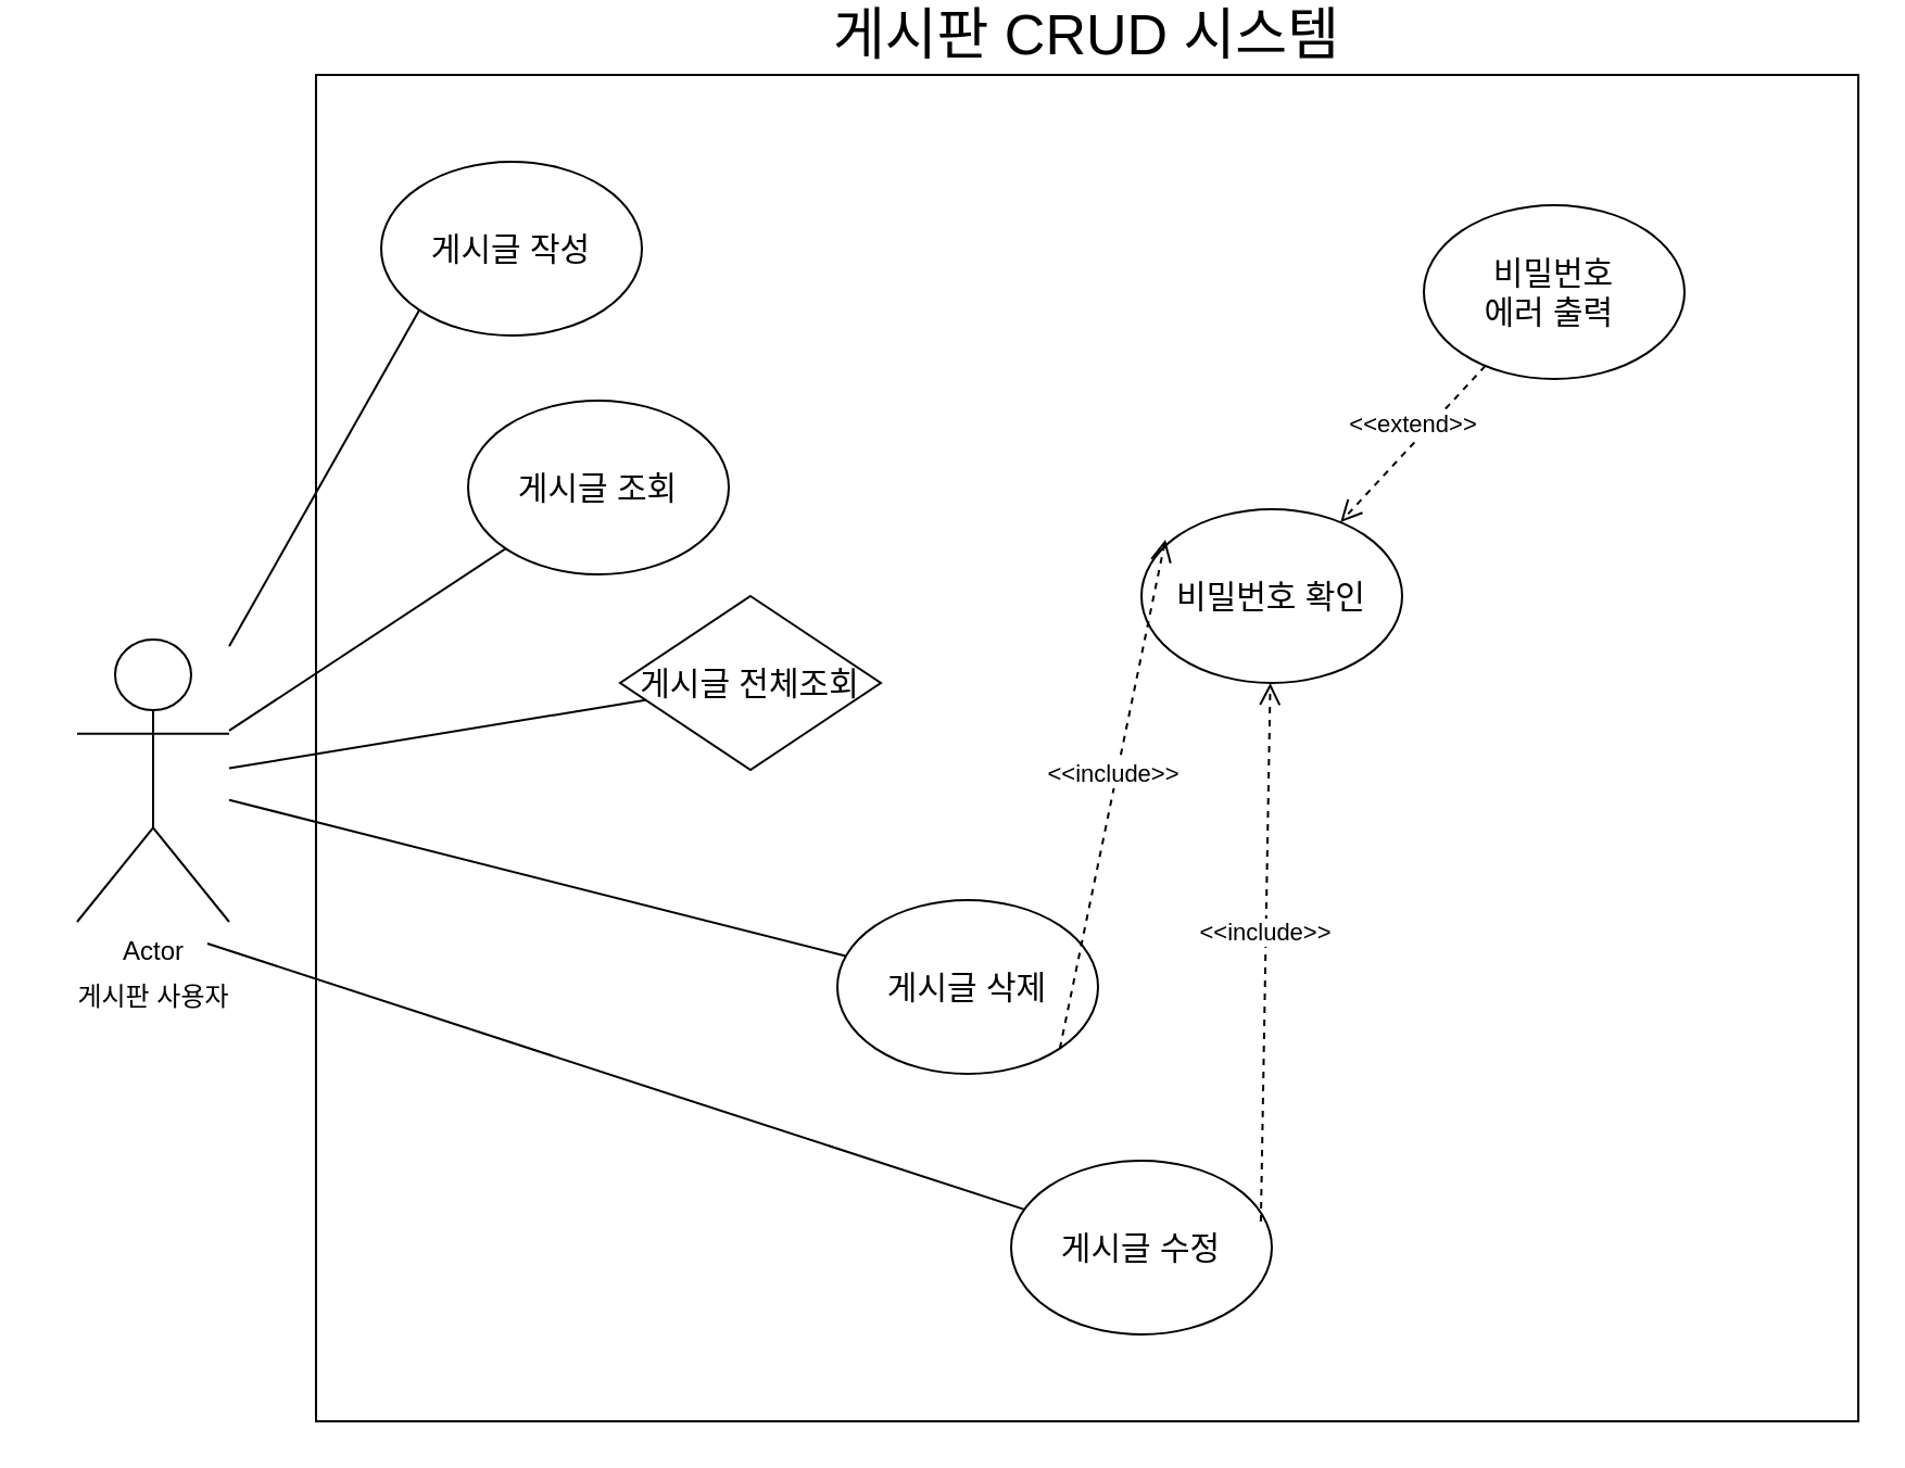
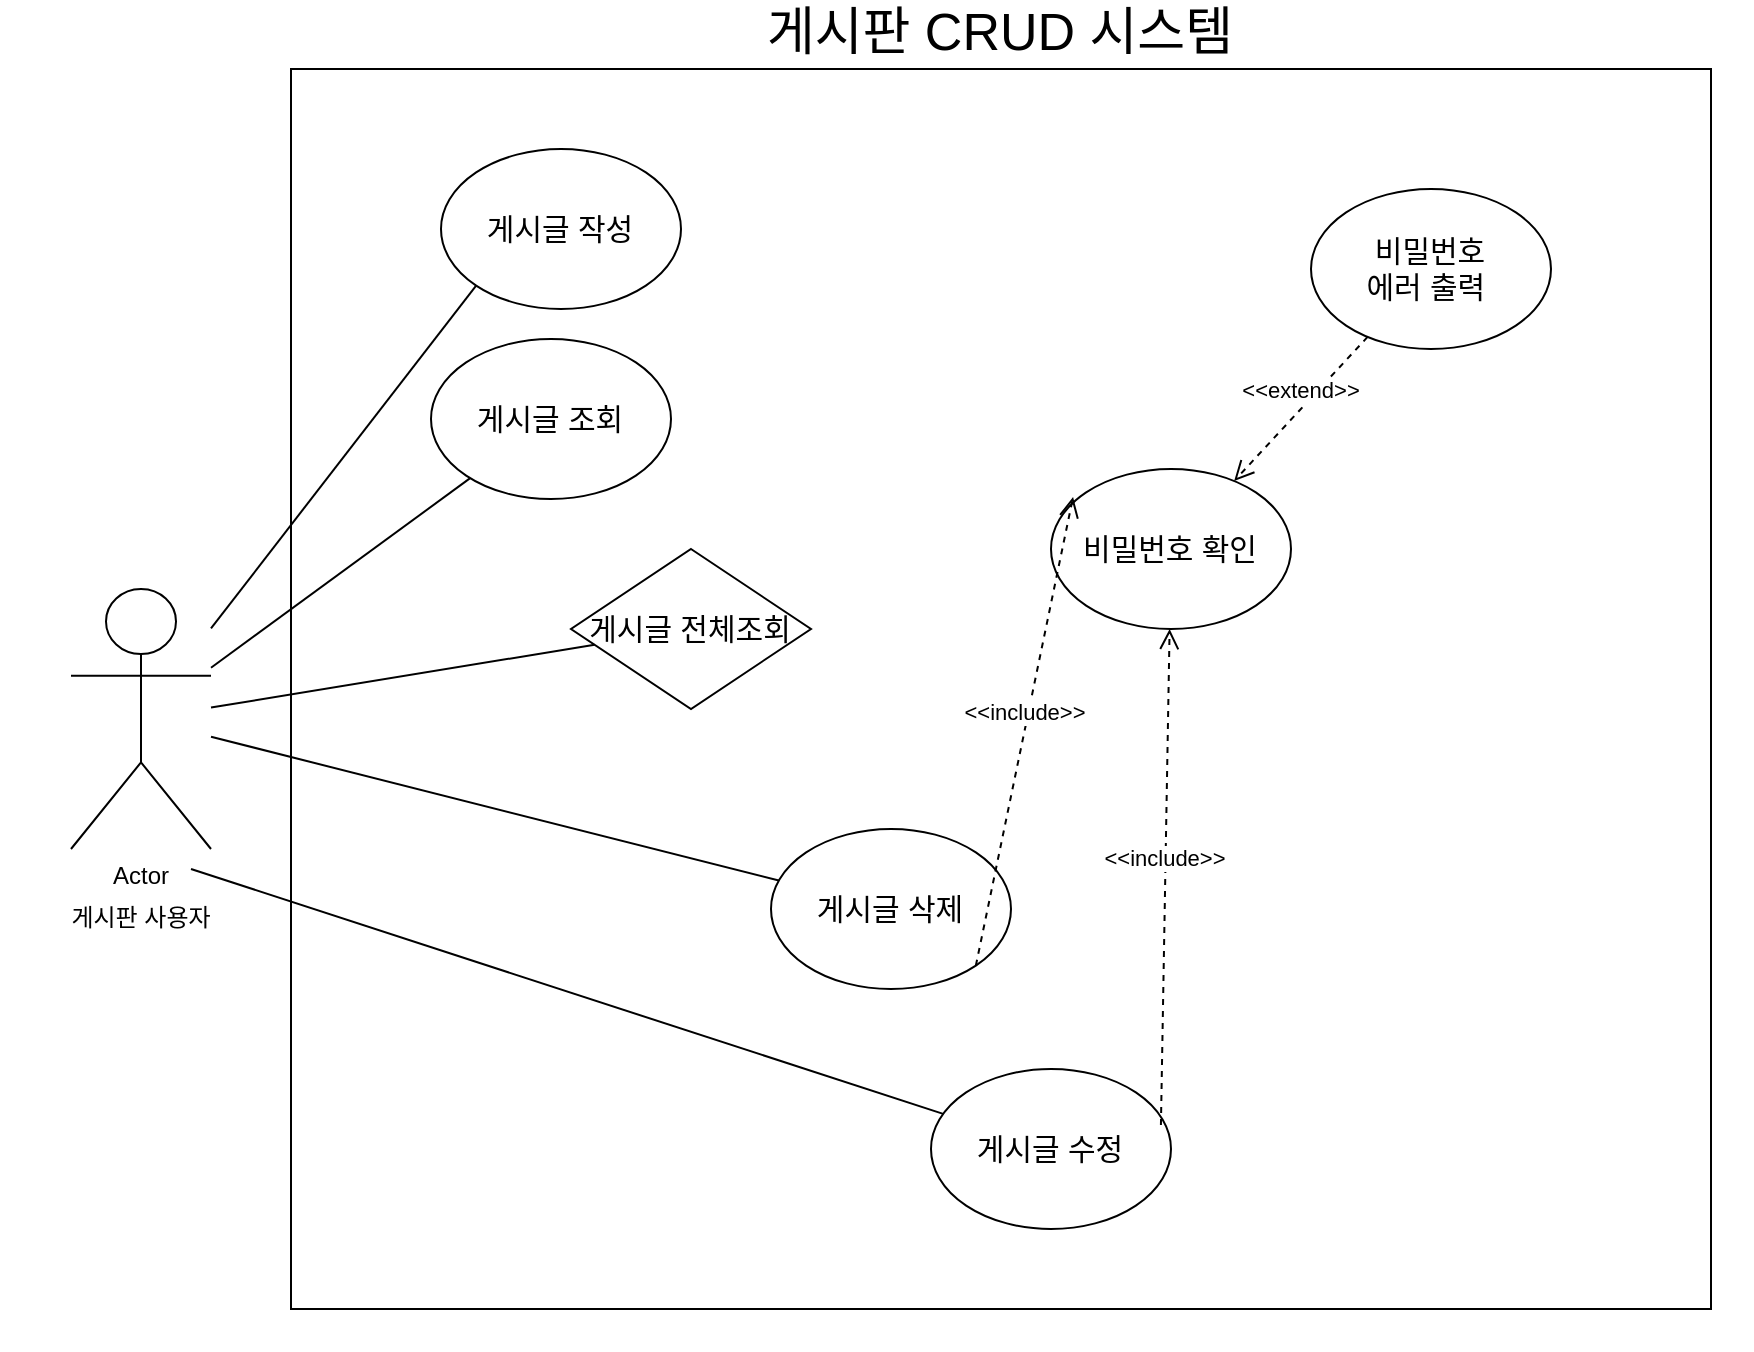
  <mxCell id="0" />
  <mxCell id="1" parent="0" />
  <mxCell id="2" value="게시판 CRUD 시스템" style="rounded=0;whiteSpace=wrap;html=1;fontSize=26;labelPosition=center;verticalLabelPosition=top;align=center;verticalAlign=bottom;" vertex="1" parent="1"><mxGeometry x="145" y="20" width="710" height="620" as="geometry" /></mxCell>
  <mxCell id="3" value="Actor" style="shape=umlActor;verticalLabelPosition=bottom;verticalAlign=top;html=1;outlineConnect=0;" vertex="1" parent="1"><mxGeometry x="35" y="280" width="70" height="130" as="geometry" /></mxCell>
  <mxCell id="4" value="게시판 사용자" style="text;html=1;align=center;verticalAlign=middle;resizable=0;points=[];autosize=1;strokeColor=none;fillColor=none;" vertex="1" parent="1"><mxGeometry x="20" y="430" width="100" height="30" as="geometry" /></mxCell>
- <mxCell id="5" value="&lt;font style=&quot;font-size: 15px;&quot;&gt;게시글 작성&lt;/font&gt;" style="ellipse;whiteSpace=wrap;html=1;" vertex="1" parent="1"><mxGeometry x="175" y="60" width="120" height="80" as="geometry" /></mxCell>
- <mxCell id="6" value="&lt;font style=&quot;font-size: 15px;&quot;&gt;게시글 조회&lt;/font&gt;" style="ellipse;whiteSpace=wrap;html=1;" vertex="1" parent="1"><mxGeometry x="215" y="170" width="120" height="80" as="geometry" /></mxCell>
+ <mxCell id="5" value="&lt;font style=&quot;font-size: 15px;&quot;&gt;게시글 작성&lt;/font&gt;" style="ellipse;whiteSpace=wrap;html=1;" vertex="1" parent="1"><mxGeometry x="220" y="60" width="120" height="80" as="geometry" /></mxCell>
+ <mxCell id="6" value="&lt;font style=&quot;font-size: 15px;&quot;&gt;게시글 조회&lt;/font&gt;" style="ellipse;whiteSpace=wrap;html=1;" vertex="1" parent="1"><mxGeometry x="215" y="155" width="120" height="80" as="geometry" /></mxCell>
  <mxCell id="7" value="&lt;font style=&quot;font-size: 15px;&quot;&gt;게시글 전체조회&lt;/font&gt;" style="rhombus;whiteSpace=wrap;html=1;" vertex="1" parent="1"><mxGeometry x="285" y="260" width="120" height="80" as="geometry" /></mxCell>
  <mxCell id="8" value="&lt;font style=&quot;font-size: 15px;&quot;&gt;게시글 삭제&lt;/font&gt;" style="ellipse;whiteSpace=wrap;html=1;" vertex="1" parent="1"><mxGeometry x="385" y="400" width="120" height="80" as="geometry" /></mxCell>
  <mxCell id="9" value="&lt;font style=&quot;font-size: 15px;&quot;&gt;게시글 수정&lt;/font&gt;" style="ellipse;whiteSpace=wrap;html=1;" vertex="1" parent="1"><mxGeometry x="465" y="520" width="120" height="80" as="geometry" /></mxCell>
  <mxCell id="10" value="&lt;font style=&quot;font-size: 15px;&quot;&gt;비밀번호 확인&lt;/font&gt;" style="ellipse;whiteSpace=wrap;html=1;" vertex="1" parent="1"><mxGeometry x="525" y="220" width="120" height="80" as="geometry" /></mxCell>
  <mxCell id="11" value="&lt;span style=&quot;font-size: 15px;&quot;&gt;비밀번호&lt;br&gt;에러 출력&amp;nbsp;&lt;/span&gt;" style="ellipse;whiteSpace=wrap;html=1;" vertex="1" parent="1"><mxGeometry x="655" y="80" width="120" height="80" as="geometry" /></mxCell>
  <mxCell id="12" value="&amp;lt;&amp;lt;extend&amp;gt;&amp;gt;" style="html=1;verticalAlign=bottom;endArrow=open;dashed=1;endSize=8;curved=0;rounded=0;" edge="1" parent="1" source="11" target="10"><mxGeometry relative="1" as="geometry"><mxPoint x="405" y="420" as="sourcePoint" /><mxPoint x="325" y="420" as="targetPoint" /></mxGeometry></mxCell>
  <mxCell id="13" value="&amp;lt;&amp;lt;include&amp;gt;&amp;gt;" style="html=1;verticalAlign=bottom;endArrow=open;dashed=1;endSize=8;curved=0;rounded=0;exitX=1;exitY=1;exitDx=0;exitDy=0;entryX=0.092;entryY=0.175;entryDx=0;entryDy=0;entryPerimeter=0;" edge="1" parent="1" source="8" target="10"><mxGeometry relative="1" as="geometry"><mxPoint x="405" y="420" as="sourcePoint" /><mxPoint x="325" y="420" as="targetPoint" /></mxGeometry></mxCell>
  <mxCell id="14" value="&amp;lt;&amp;lt;include&amp;gt;&amp;gt;" style="html=1;verticalAlign=bottom;endArrow=open;dashed=1;endSize=8;curved=0;rounded=0;exitX=0.958;exitY=0.35;exitDx=0;exitDy=0;exitPerimeter=0;" edge="1" parent="1" source="9" target="10"><mxGeometry relative="1" as="geometry"><mxPoint x="405" y="420" as="sourcePoint" /><mxPoint x="325" y="420" as="targetPoint" /></mxGeometry></mxCell>
  <mxCell id="15" value="" style="endArrow=none;html=1;rounded=0;" edge="1" parent="1" source="3" target="8"><mxGeometry width="50" height="50" relative="1" as="geometry"><mxPoint x="345" y="550" as="sourcePoint" /><mxPoint x="395" y="500" as="targetPoint" /></mxGeometry></mxCell>
  <mxCell id="16" value="" style="endArrow=none;html=1;rounded=0;" edge="1" parent="1" source="3" target="7"><mxGeometry width="50" height="50" relative="1" as="geometry"><mxPoint x="345" y="550" as="sourcePoint" /><mxPoint x="395" y="500" as="targetPoint" /></mxGeometry></mxCell>
  <mxCell id="17" value="" style="endArrow=none;html=1;rounded=0;" edge="1" parent="1" source="9"><mxGeometry width="50" height="50" relative="1" as="geometry"><mxPoint x="345" y="550" as="sourcePoint" /><mxPoint x="95" y="420" as="targetPoint" /></mxGeometry></mxCell>
  <mxCell id="18" value="" style="endArrow=none;html=1;rounded=0;" edge="1" parent="1" source="3" target="6"><mxGeometry width="50" height="50" relative="1" as="geometry"><mxPoint x="345" y="350" as="sourcePoint" /><mxPoint x="395" y="300" as="targetPoint" /></mxGeometry></mxCell>
  <mxCell id="19" value="" style="endArrow=none;html=1;rounded=0;entryX=0;entryY=1;entryDx=0;entryDy=0;" edge="1" parent="1" source="3" target="5"><mxGeometry width="50" height="50" relative="1" as="geometry"><mxPoint x="345" y="350" as="sourcePoint" /><mxPoint x="395" y="300" as="targetPoint" /></mxGeometry></mxCell>
